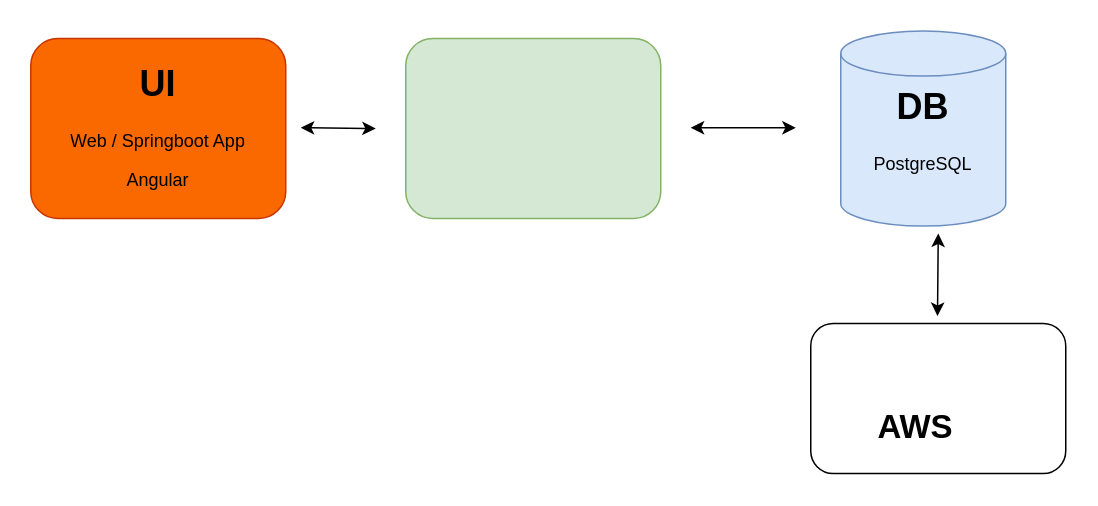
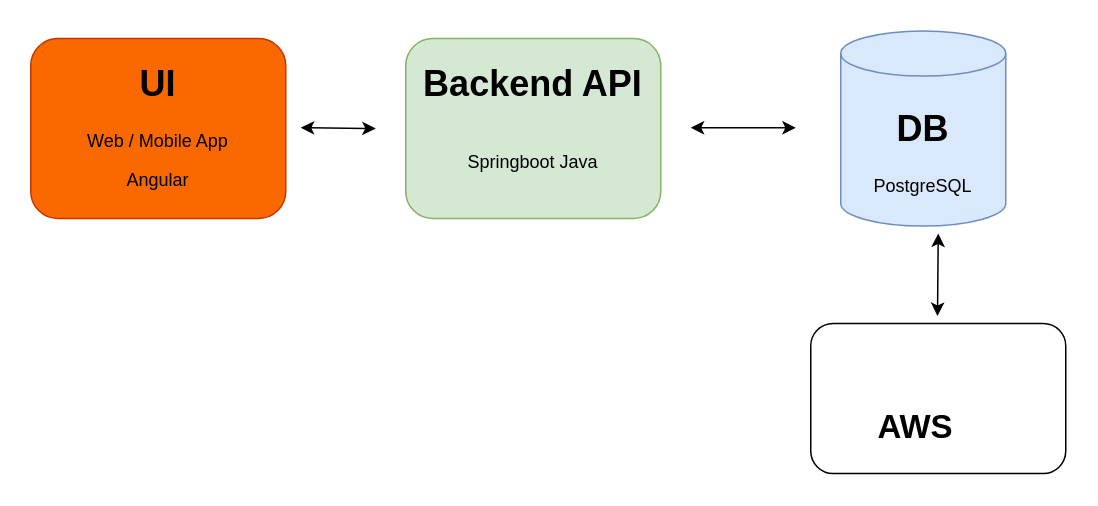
  <mxCell id="0" />
  <mxCell id="1" parent="0" />
  <mxCell id="2" value="" style="rounded=1;whiteSpace=wrap;html=1;fillColor=#fa6800;strokeColor=#C73500;fontColor=#000000;" vertex="1" parent="1"><mxGeometry x="20" y="25" width="170" height="120" as="geometry" /></mxCell>
  <mxCell id="3" value="" style="rounded=1;whiteSpace=wrap;html=1;fillColor=#d5e8d4;strokeColor=#82b366;" vertex="1" parent="1"><mxGeometry x="270" y="25" width="170" height="120" as="geometry" /></mxCell>
  <mxCell id="4" value="" style="shape=cylinder3;whiteSpace=wrap;html=1;boundedLbl=1;backgroundOutline=1;size=15;fillColor=#dae8fc;strokeColor=#6c8ebf;" vertex="1" parent="1"><mxGeometry x="560" y="20" width="110" height="130" as="geometry" /></mxCell>
  <mxCell id="5" value="" style="endArrow=classic;startArrow=classic;html=1;rounded=0;" edge="1" parent="1"><mxGeometry width="50" height="50" relative="1" as="geometry"><mxPoint x="460" y="84.5" as="sourcePoint" /><mxPoint x="530" y="84.5" as="targetPoint" /></mxGeometry></mxCell>
  <mxCell id="6" value="" style="endArrow=classic;startArrow=classic;html=1;rounded=0;" edge="1" parent="1"><mxGeometry width="50" height="50" relative="1" as="geometry"><mxPoint x="200" y="84.5" as="sourcePoint" /><mxPoint x="250" y="85" as="targetPoint" /></mxGeometry></mxCell>
- <mxCell id="8" value="&lt;h1 align=&quot;center&quot; style=&quot;margin-top: 0px;&quot;&gt;DB&lt;/h1&gt;&lt;p align=&quot;center&quot;&gt;PostgreSQL&lt;/p&gt;" style="text;html=1;whiteSpace=wrap;overflow=hidden;rounded=0;align=center;" vertex="1" parent="1"><mxGeometry x="575" y="50" width="80" height="70" as="geometry" /></mxCell>
- <mxCell id="9" value="&lt;h1 align=&quot;center&quot; style=&quot;margin-top: 0px;&quot;&gt;UI&lt;br&gt;&lt;/h1&gt;&lt;p align=&quot;center&quot;&gt;Web / Springboot App&lt;br&gt;&lt;/p&gt;&lt;p align=&quot;center&quot;&gt;Angular&lt;br&gt;&lt;/p&gt;" style="text;html=1;whiteSpace=wrap;overflow=hidden;rounded=0;align=center;" vertex="1" parent="1"><mxGeometry x="40" y="35" width="130" height="95" as="geometry" /></mxCell>
+ <mxCell id="7" value="&lt;h1 align=&quot;center&quot; style=&quot;margin-top: 0px;&quot;&gt;Backend API&lt;/h1&gt;&lt;div align=&quot;center&quot;&gt;&lt;br&gt;&lt;/div&gt;&lt;div align=&quot;center&quot;&gt;Springboot Java&lt;br&gt;&lt;/div&gt;" style="text;html=1;whiteSpace=wrap;overflow=hidden;rounded=0;align=center;" vertex="1" parent="1"><mxGeometry x="270" y="35" width="170" height="90" as="geometry" /></mxCell>
+ <mxCell id="8" value="&lt;h1 align=&quot;center&quot; style=&quot;margin-top: 0px;&quot;&gt;DB&lt;/h1&gt;&lt;p align=&quot;center&quot;&gt;PostgreSQL&lt;/p&gt;" style="text;html=1;whiteSpace=wrap;overflow=hidden;rounded=0;align=center;" vertex="1" parent="1"><mxGeometry x="575" y="65" width="80" height="70" as="geometry" /></mxCell>
+ <mxCell id="9" value="&lt;h1 align=&quot;center&quot; style=&quot;margin-top: 0px;&quot;&gt;UI&lt;br&gt;&lt;/h1&gt;&lt;p align=&quot;center&quot;&gt;Web / Mobile App&lt;br&gt;&lt;/p&gt;&lt;p align=&quot;center&quot;&gt;Angular&lt;br&gt;&lt;/p&gt;" style="text;html=1;whiteSpace=wrap;overflow=hidden;rounded=0;align=center;" vertex="1" parent="1"><mxGeometry x="40" y="35" width="130" height="95" as="geometry" /></mxCell>
  <mxCell id="10" value="" style="rounded=1;whiteSpace=wrap;html=1;" vertex="1" parent="1"><mxGeometry x="540" y="215" width="170" height="100" as="geometry" /></mxCell>
  <mxCell id="11" value="&lt;b&gt;&lt;font style=&quot;font-size: 22px;&quot;&gt;AWS&lt;/font&gt;&lt;/b&gt;" style="text;html=1;align=center;verticalAlign=middle;whiteSpace=wrap;rounded=0;" vertex="1" parent="1"><mxGeometry x="580" y="270" width="60" height="30" as="geometry" /></mxCell>
  <mxCell id="12" value="" style="endArrow=classic;startArrow=classic;html=1;rounded=0;" edge="1" parent="1"><mxGeometry width="50" height="50" relative="1" as="geometry"><mxPoint x="624.5" y="210" as="sourcePoint" /><mxPoint x="625" y="155" as="targetPoint" /></mxGeometry></mxCell>
